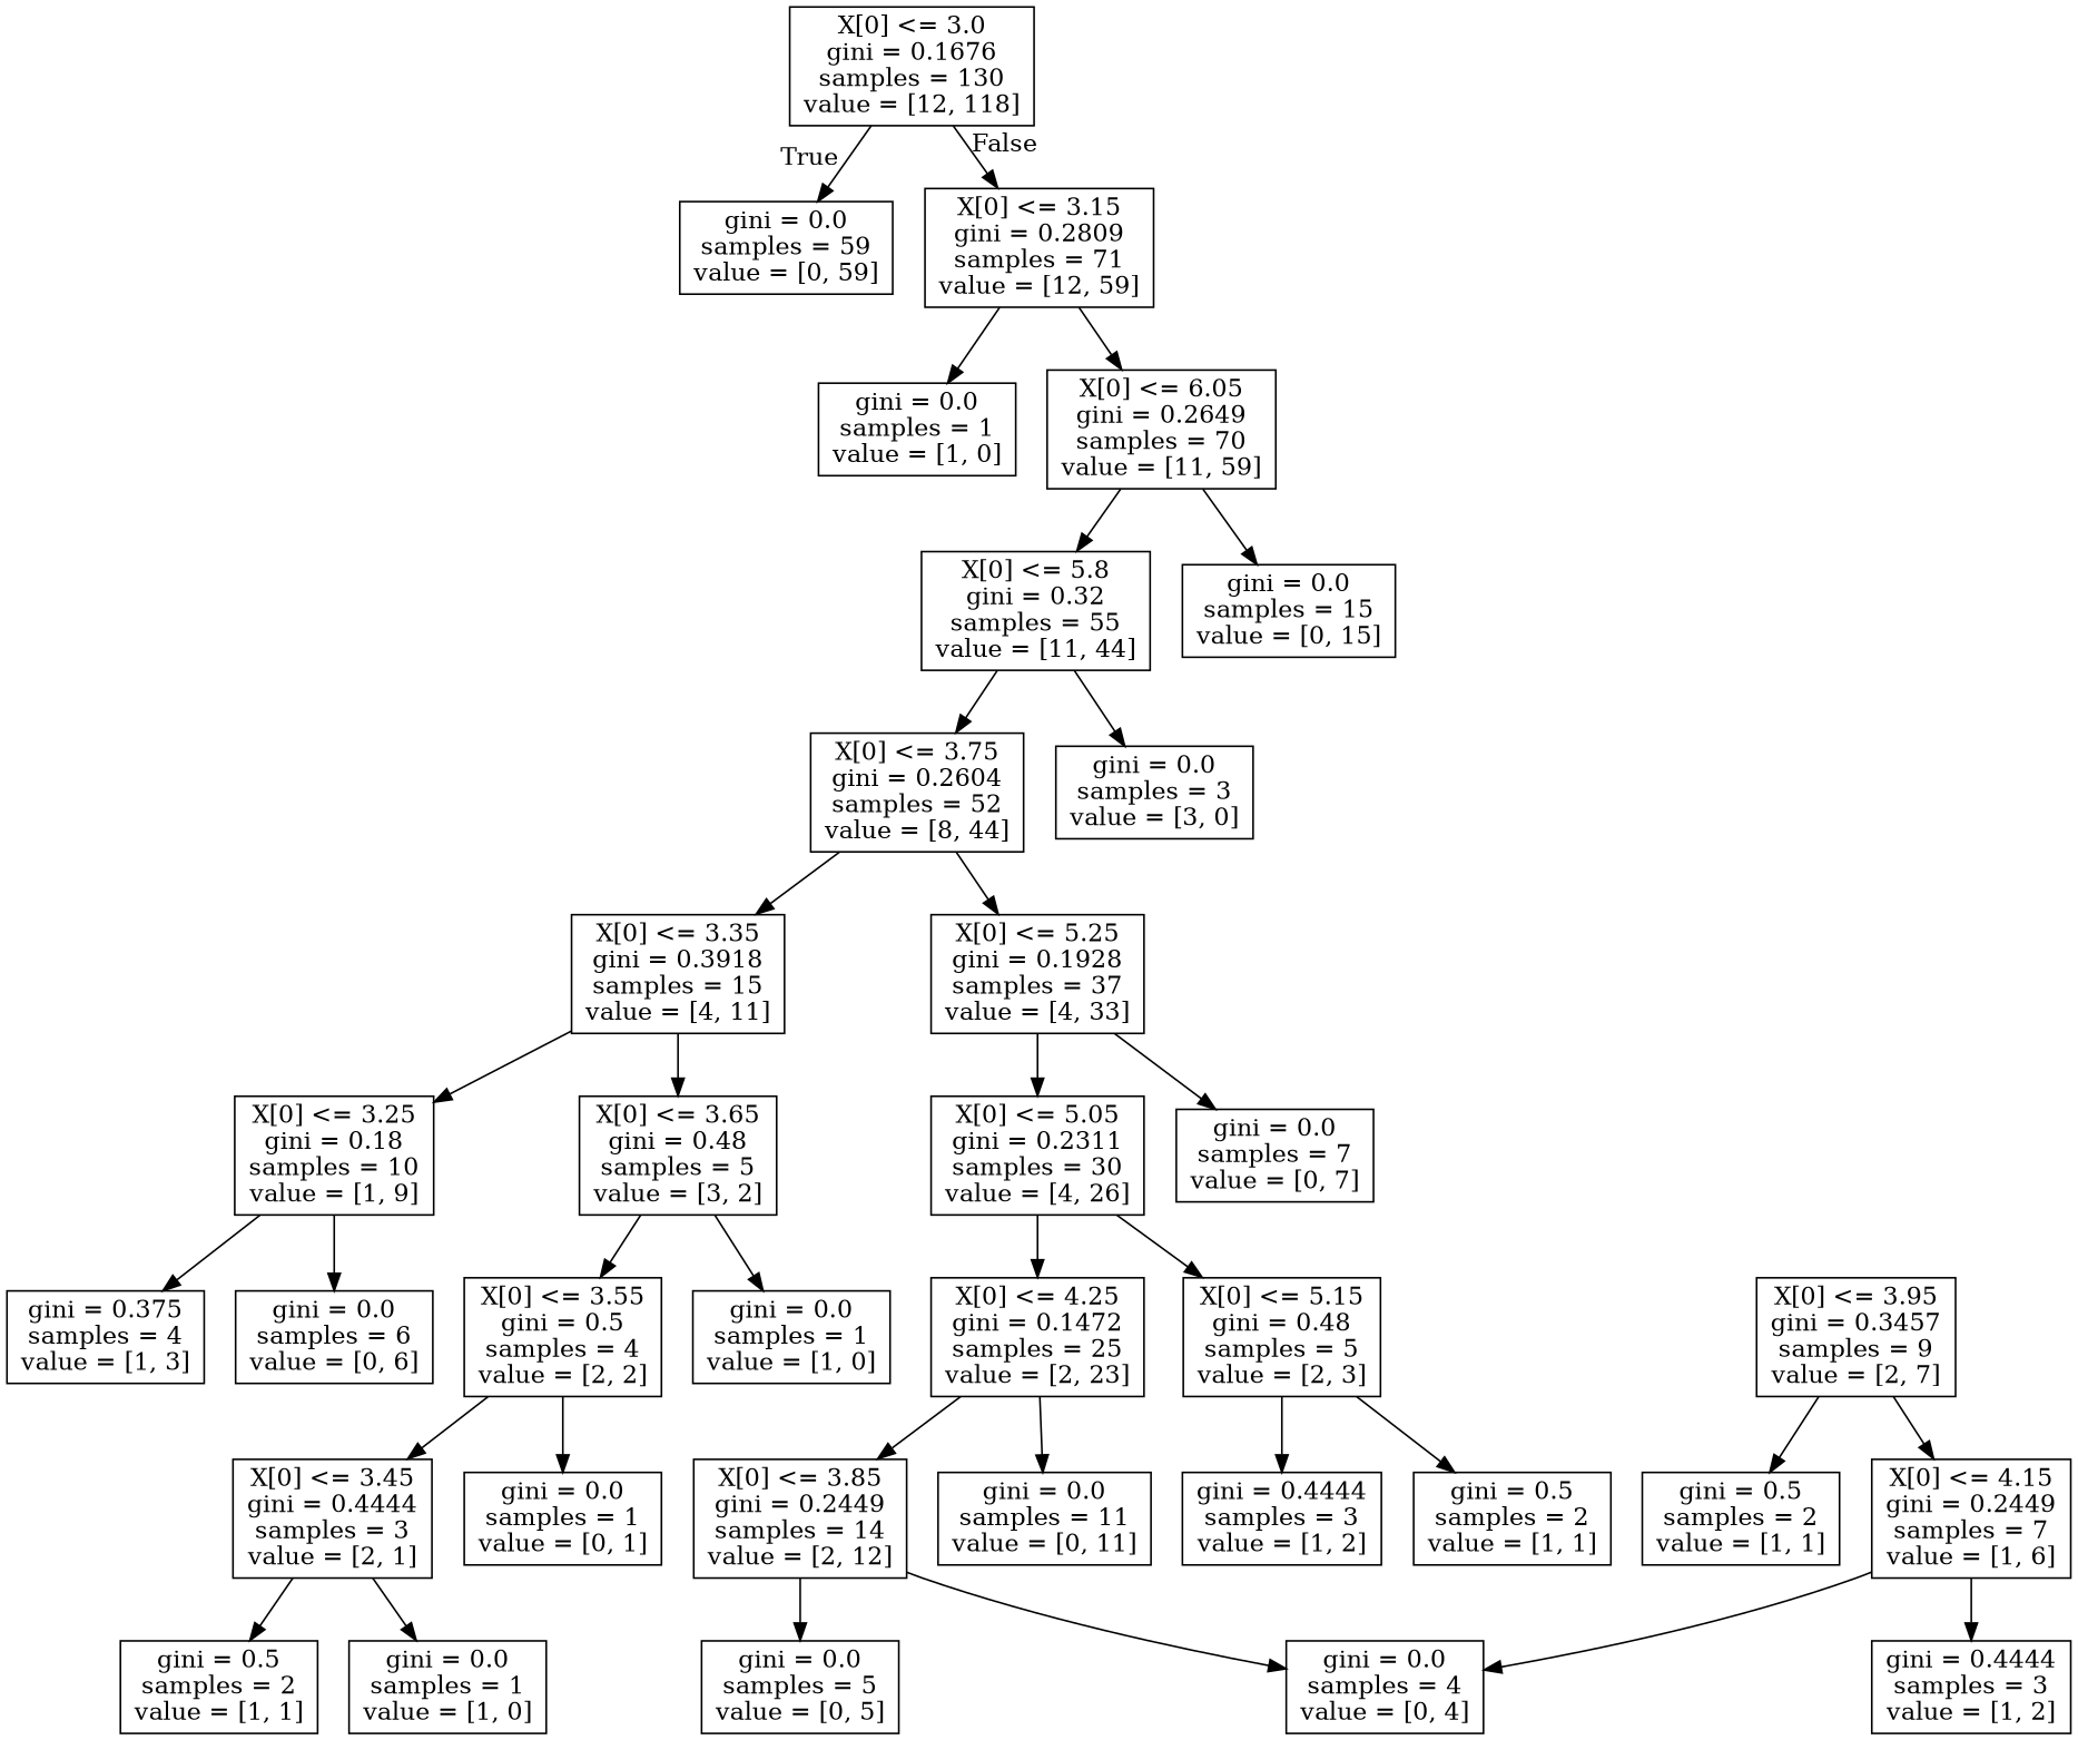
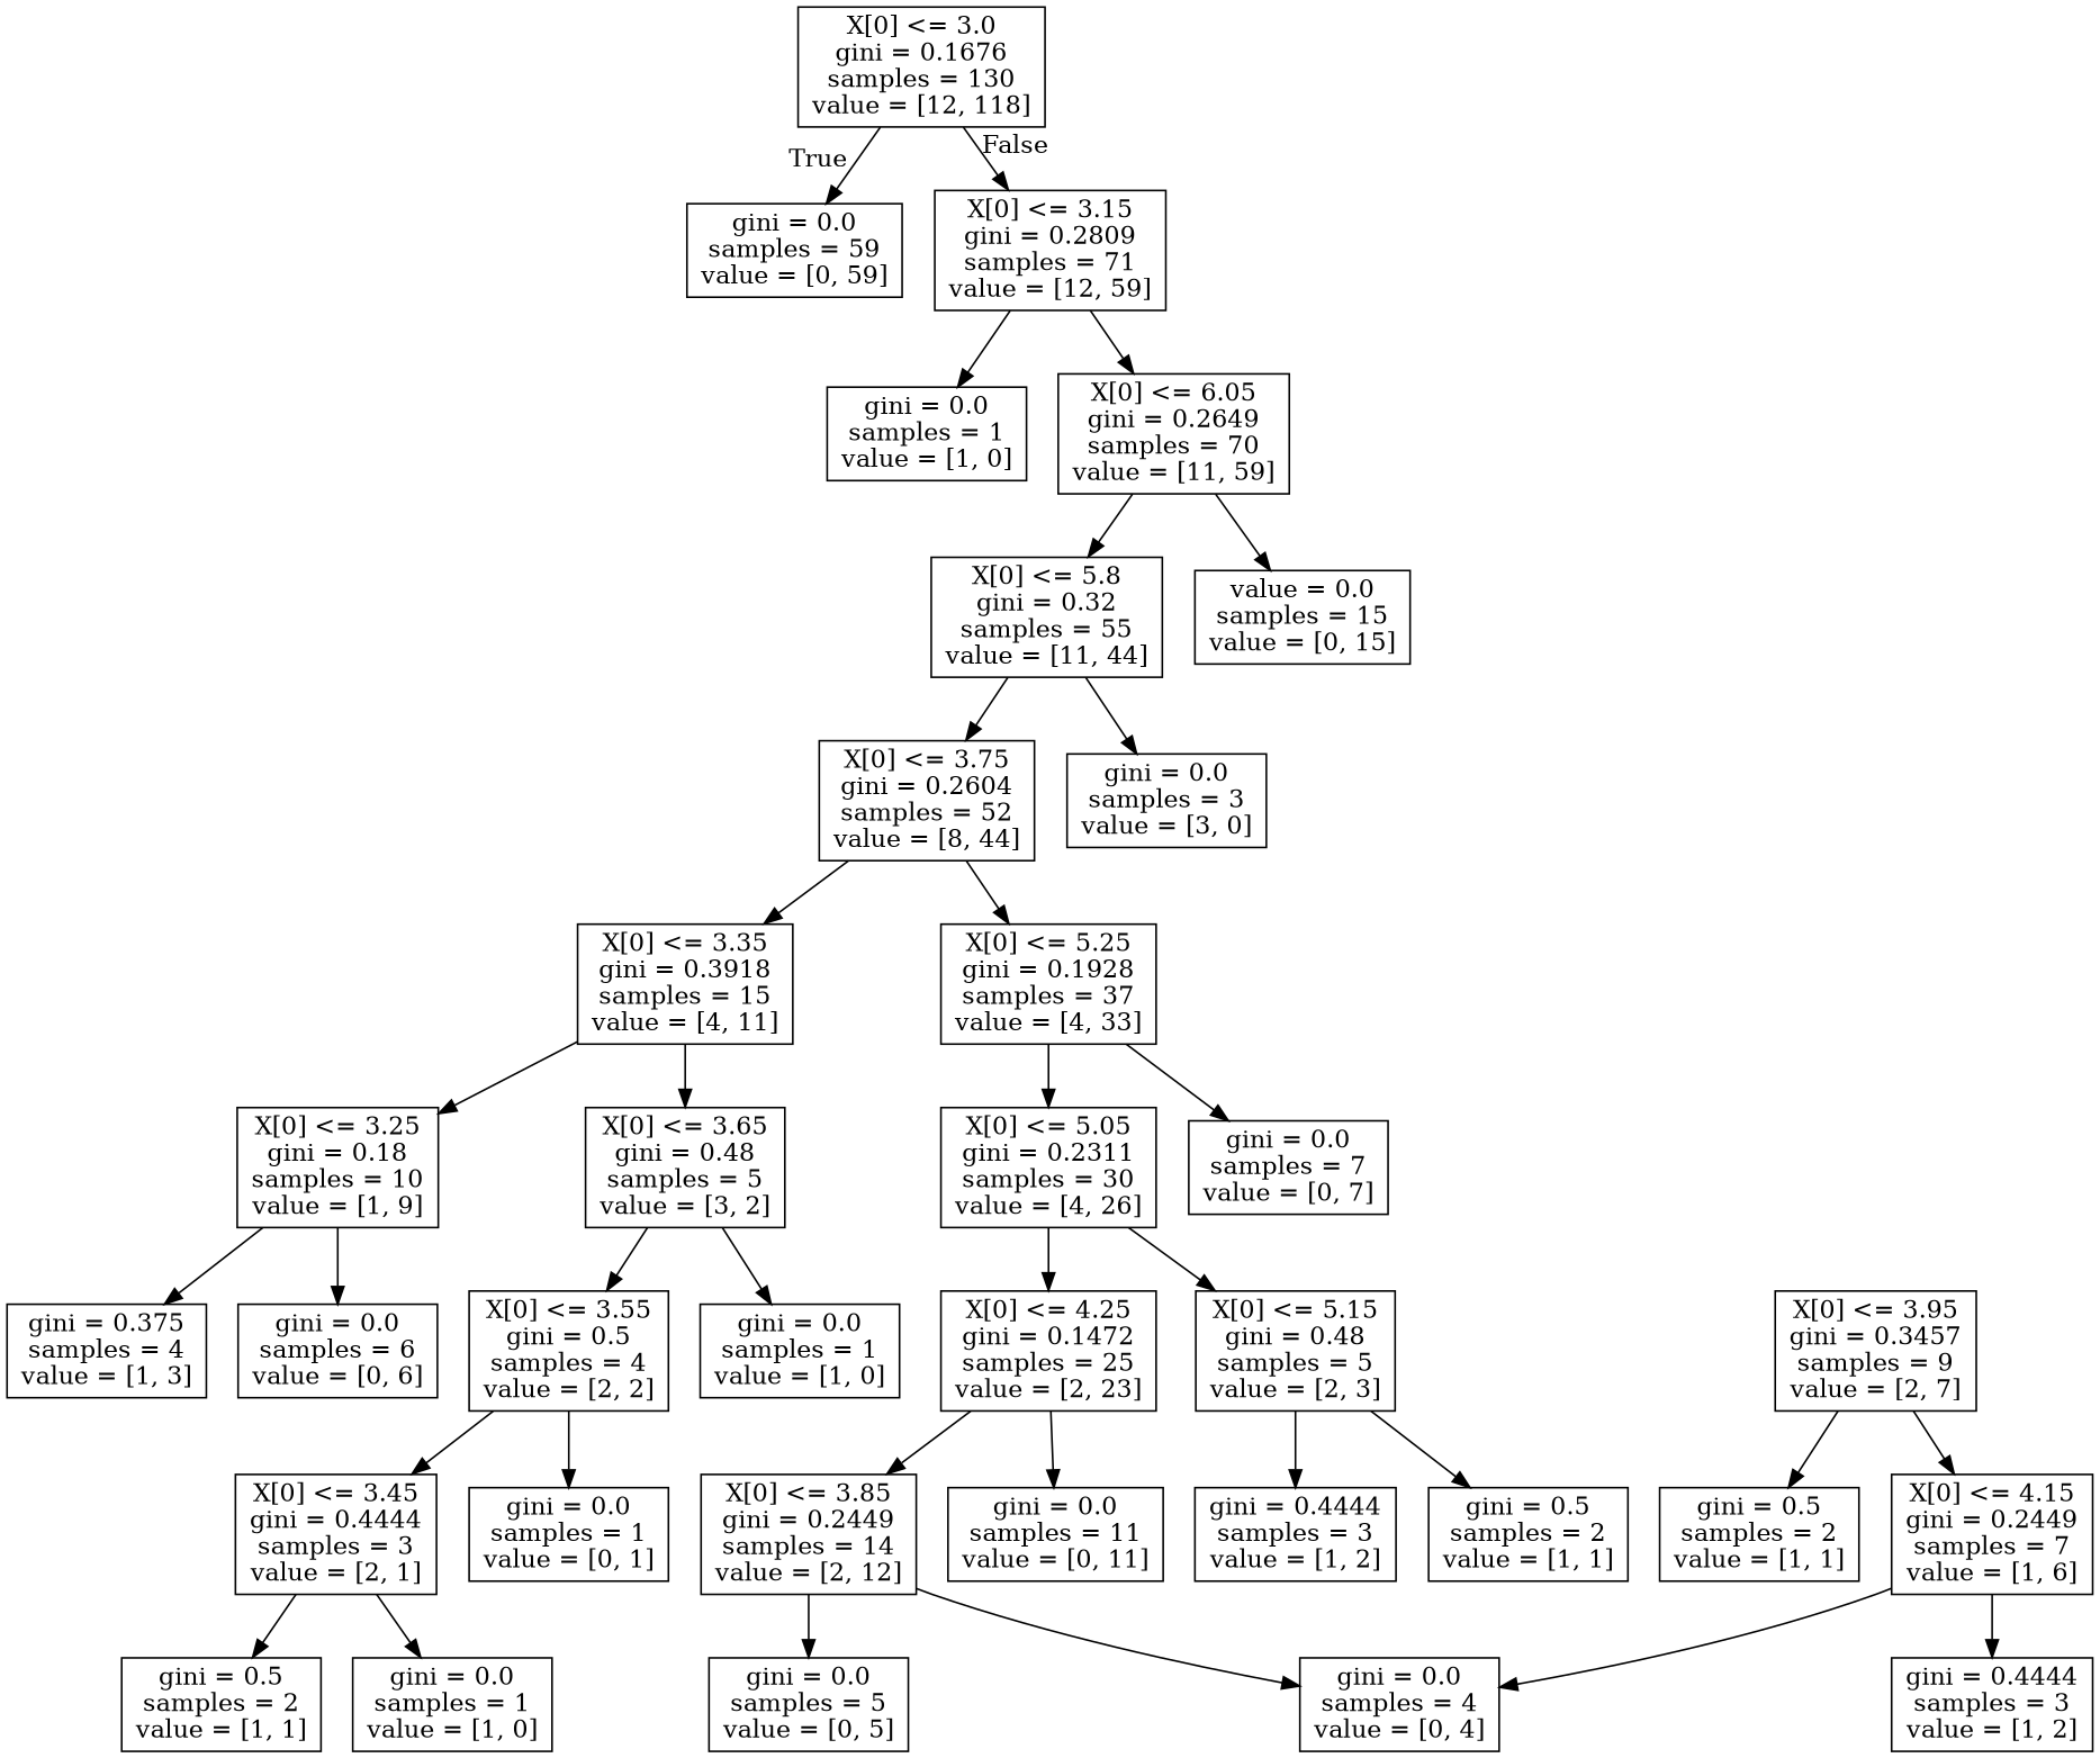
  digraph {
    node [shape=box]
    n1 [label="X[0] <= 3.0\ngini = 0.1676\nsamples = 130\nvalue = [12, 118]"]
    n2 [label="gini = 0.0\nsamples = 59\nvalue = [0, 59]"]
    n3 [label="X[0] <= 3.15\ngini = 0.2809\nsamples = 71\nvalue = [12, 59]"]
    n4 [label="gini = 0.0\nsamples = 1\nvalue = [1, 0]"]
    n5 [label="X[0] <= 6.05\ngini = 0.2649\nsamples = 70\nvalue = [11, 59]"]
    n6 [label="X[0] <= 5.8\ngini = 0.32\nsamples = 55\nvalue = [11, 44]"]
-   n7 [label="gini = 0.0\nsamples = 15\nvalue = [0, 15]"]
+   n7 [label="value = 0.0\nsamples = 15\nvalue = [0, 15]"]
    n8 [label="X[0] <= 3.75\ngini = 0.2604\nsamples = 52\nvalue = [8, 44]"]
    n9 [label="gini = 0.0\nsamples = 3\nvalue = [3, 0]"]
    n10 [label="X[0] <= 3.35\ngini = 0.3918\nsamples = 15\nvalue = [4, 11]"]
    n11 [label="X[0] <= 5.25\ngini = 0.1928\nsamples = 37\nvalue = [4, 33]"]
    n12 [label="X[0] <= 3.25\ngini = 0.18\nsamples = 10\nvalue = [1, 9]"]
    n13 [label="X[0] <= 3.65\ngini = 0.48\nsamples = 5\nvalue = [3, 2]"]
    n14 [label="X[0] <= 5.05\ngini = 0.2311\nsamples = 30\nvalue = [4, 26]"]
    n15 [label="gini = 0.0\nsamples = 7\nvalue = [0, 7]"]
    n16 [label="gini = 0.375\nsamples = 4\nvalue = [1, 3]"]
    n17 [label="gini = 0.0\nsamples = 6\nvalue = [0, 6]"]
    n18 [label="X[0] <= 3.55\ngini = 0.5\nsamples = 4\nvalue = [2, 2]"]
    n19 [label="gini = 0.0\nsamples = 1\nvalue = [1, 0]"]
    n20 [label="X[0] <= 3.45\ngini = 0.4444\nsamples = 3\nvalue = [2, 1]"]
    n21 [label="gini = 0.0\nsamples = 1\nvalue = [0, 1]"]
    n22 [label="gini = 0.5\nsamples = 2\nvalue = [1, 1]"]
    n23 [label="gini = 0.0\nsamples = 1\nvalue = [1, 0]"]
    n24 [label="X[0] <= 4.25\ngini = 0.1472\nsamples = 25\nvalue = [2, 23]"]
    n25 [label="X[0] <= 5.15\ngini = 0.48\nsamples = 5\nvalue = [2, 3]"]
    n26 [label="X[0] <= 3.85\ngini = 0.2449\nsamples = 14\nvalue = [2, 12]"]
    n27 [label="gini = 0.0\nsamples = 11\nvalue = [0, 11]"]
    n28 [label="gini = 0.4444\nsamples = 3\nvalue = [1, 2]"]
    n29 [label="gini = 0.5\nsamples = 2\nvalue = [1, 1]"]
    n30 [label="gini = 0.0\nsamples = 5\nvalue = [0, 5]"]
    n31 [label="gini = 0.0\nsamples = 4\nvalue = [0, 4]"]
    n32 [label="X[0] <= 3.95\ngini = 0.3457\nsamples = 9\nvalue = [2, 7]"]
    n33 [label="gini = 0.5\nsamples = 2\nvalue = [1, 1]"]
    n34 [label="X[0] <= 4.15\ngini = 0.2449\nsamples = 7\nvalue = [1, 6]"]
    n35 [label="gini = 0.4444\nsamples = 3\nvalue = [1, 2]"]
    n1 -> n2 [headlabel=True labelangle=45 labeldistance=2.5]
    n1 -> n3 [headlabel=False labelangle=-45 labeldistance=2.5]
    n3 -> n4
    n3 -> n5
    n5 -> n6
    n5 -> n7
    n6 -> n8
    n6 -> n9
    n8 -> n10
    n8 -> n11
    n10 -> n12
    n10 -> n13
    n11 -> n14
    n11 -> n15
    n12 -> n16
    n12 -> n17
    n13 -> n18
    n13 -> n19
    n14 -> n24
    n14 -> n25
    n18 -> n20
    n18 -> n21
    n20 -> n22
    n20 -> n23
    n24 -> n26
    n24 -> n27
    n25 -> n28
    n25 -> n29
    n26 -> n30
    n26 -> n31
    n32 -> n33
    n32 -> n34
    n34 -> n31
    n34 -> n35
  }
